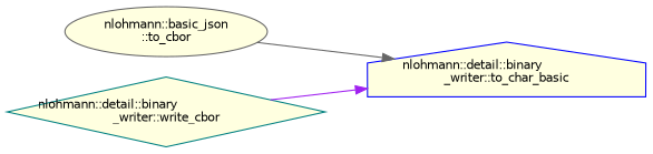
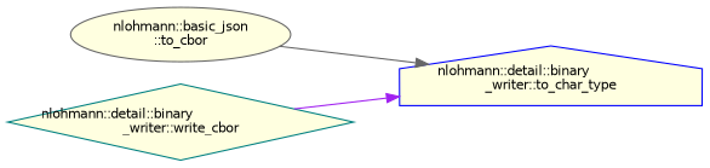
  digraph {
    rankdir=LR
    node [fillcolor=lightyellow fontname=Helvetica fontsize=10 style=filled]
    edge [fontname=Helvetica fontsize=10 labelfontname=Helvetica labelfontsize=10 style=solid]
    n1 [color=gray40 fontcolor=black height=0.2 label="nlohmann::basic_json\l::to_cbor" shape=ellipse width=0.4]
-   n2 [color=blue height=0.2 label="nlohmann::detail::binary\l_writer::to_char_basic" shape=house width=0.4]
+   n2 [color=blue height=0.2 label="nlohmann::detail::binary\l_writer::to_char_type" shape=house width=0.4]
    n3 [color=teal height=0.2 label="nlohmann::detail::binary\l_writer::write_cbor" shape=diamond width=0.4]
    n1 -> n2 [color=gray40]
    n3 -> n2 [color=purple]
  }
